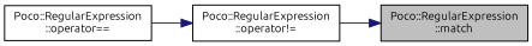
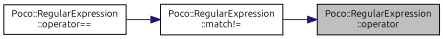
  digraph {
    fontname=Ubuntu
    rankdir=RL
    node [color=black fillcolor=white fontname=Ubuntu fontsize=10 shape=record style=filled]
    edge [color=midnightblue dir=back fontname=Ubuntu fontsize=10 labelfontname=Helvetica labelfontsize=10 style=solid]
-   n1 [fillcolor=grey75 fontcolor=black height=0.2 label="Poco::RegularExpression\l::match" width=0.4]
-   n2 [height=0.2 label="Poco::RegularExpression\l::operator!=" width=0.4]
+   n1 [fillcolor=grey75 fontcolor=black height=0.2 label="Poco::RegularExpression\l::operator" width=0.4]
+   n2 [height=0.2 label="Poco::RegularExpression\l::match!=" width=0.4]
    n3 [height=0.2 label="Poco::RegularExpression\l::operator==" width=0.4]
    n1 -> n2
    n2 -> n3
  }
